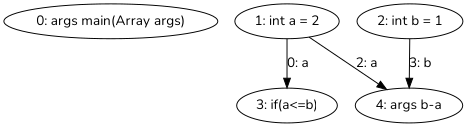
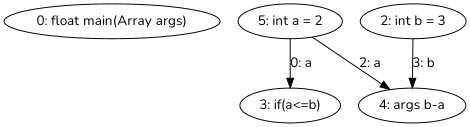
  digraph {
    fontname=Nunito
    node [fontname=Nunito]
    edge [fontname=Nunito]
-   n1 [label="0: args main(Array args)"]
-   n2 [label="1: int a = 2"]
+   n1 [label="0: float main(Array args)"]
+   n2 [label="5: int a = 2"]
    n3 [label="3: if(a<=b)"]
    n4 [label="4: args b-a"]
-   n5 [label="2: int b = 1"]
+   n5 [label="2: int b = 3"]
    n2 -> n3 [label="0: a"]
    n2 -> n4 [label="2: a"]
    n5 -> n4 [label="3: b"]
  }
